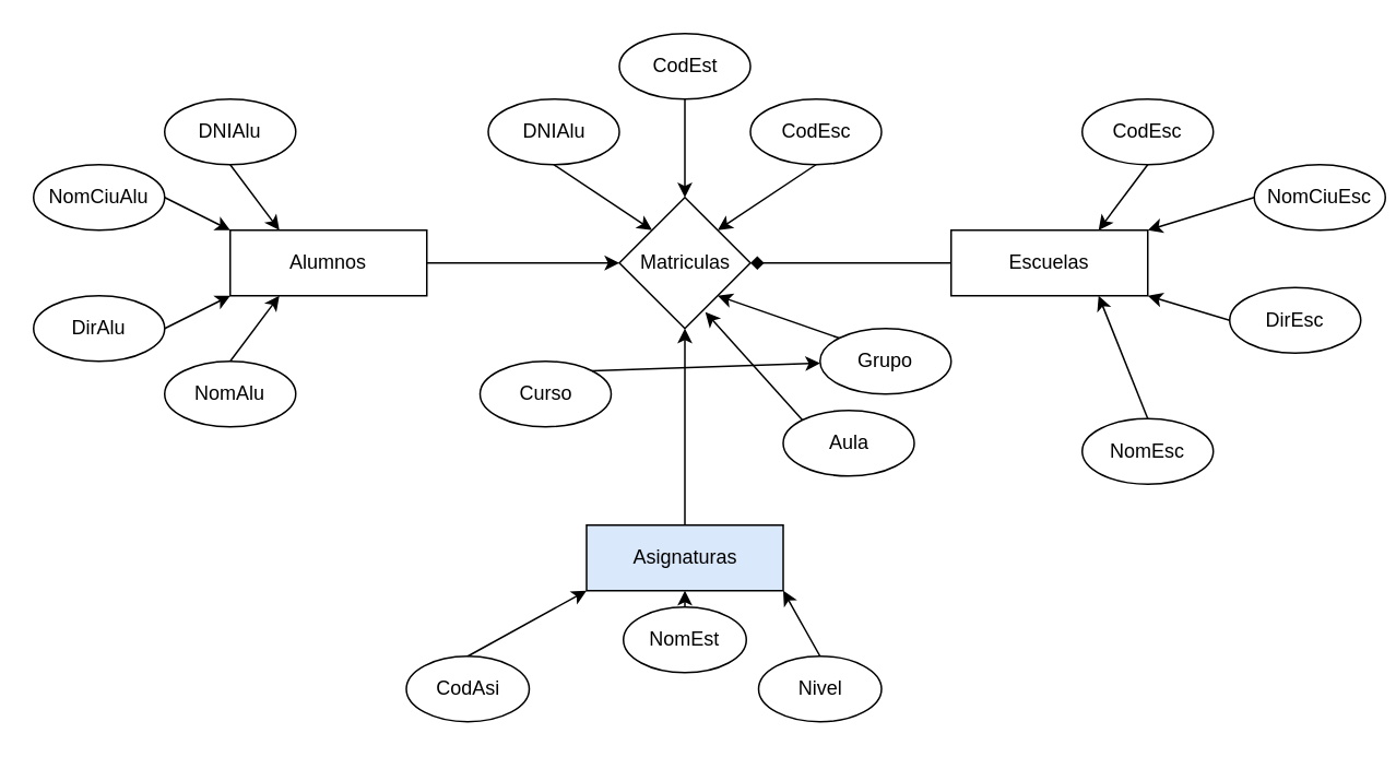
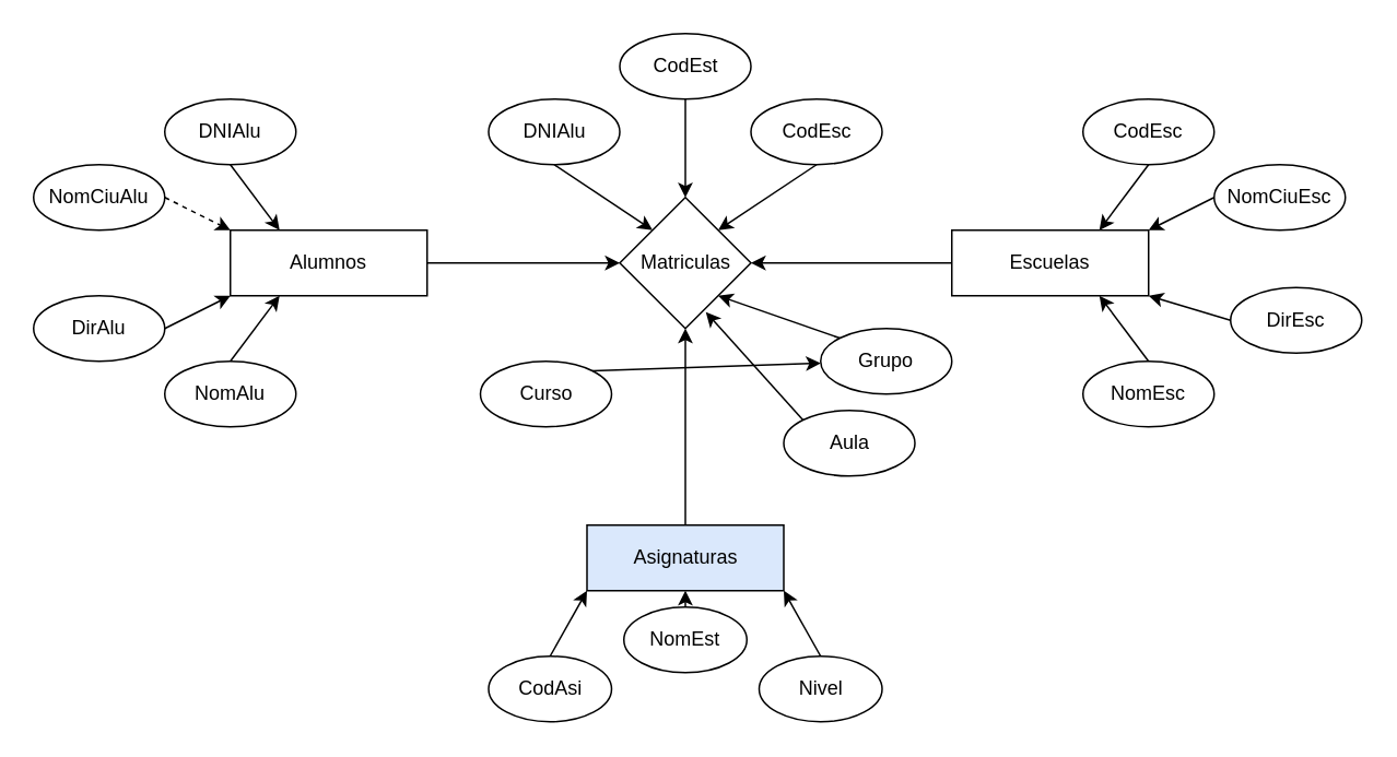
  <mxCell id="0" />
  <mxCell id="1" parent="0" />
  <mxCell id="2" value="Alumnos" style="rounded=0;whiteSpace=wrap;html=1;" parent="1" vertex="1"><mxGeometry x="140" y="140" width="120" height="40" as="geometry" /></mxCell>
  <mxCell id="3" value="DNIAlu" style="ellipse;whiteSpace=wrap;html=1;" parent="1" vertex="1"><mxGeometry x="100" y="60" width="80" height="40" as="geometry" /></mxCell>
  <mxCell id="4" value="" style="endArrow=classic;html=1;rounded=0;exitX=0.5;exitY=1;exitDx=0;exitDy=0;entryX=0.25;entryY=0;entryDx=0;entryDy=0;" parent="1" source="3" target="2" edge="1"><mxGeometry width="50" height="50" relative="1" as="geometry"><mxPoint x="540" y="510" as="sourcePoint" /><mxPoint x="590" y="460" as="targetPoint" /></mxGeometry></mxCell>
  <mxCell id="5" value="Escuelas" style="rounded=0;whiteSpace=wrap;html=1;" parent="1" vertex="1"><mxGeometry x="580" y="140" width="120" height="40" as="geometry" /></mxCell>
  <mxCell id="6" value="CodEsc" style="ellipse;whiteSpace=wrap;html=1;" parent="1" vertex="1"><mxGeometry x="660" y="60" width="80" height="40" as="geometry" /></mxCell>
  <mxCell id="7" value="" style="endArrow=classic;html=1;rounded=0;exitX=0.5;exitY=1;exitDx=0;exitDy=0;entryX=0.75;entryY=0;entryDx=0;entryDy=0;" parent="1" source="6" target="5" edge="1"><mxGeometry width="50" height="50" relative="1" as="geometry"><mxPoint x="5" y="620" as="sourcePoint" /><mxPoint x="30" y="670" as="targetPoint" /></mxGeometry></mxCell>
  <mxCell id="8" value="Asignaturas" style="rounded=0;whiteSpace=wrap;html=1;fillColor=#dae8fc;" parent="1" vertex="1"><mxGeometry x="357.5" y="320" width="120" height="40" as="geometry" /></mxCell>
- <mxCell id="9" value="CodAsi" style="ellipse;whiteSpace=wrap;html=1;" parent="1" vertex="1"><mxGeometry x="247.5" y="400" width="75" height="40" as="geometry" /></mxCell>
+ <mxCell id="9" value="CodAsi" style="ellipse;whiteSpace=wrap;html=1;" parent="1" vertex="1"><mxGeometry x="297.5" y="400" width="75" height="40" as="geometry" /></mxCell>
  <mxCell id="10" value="" style="endArrow=classic;html=1;rounded=0;exitX=0.5;exitY=0;exitDx=0;exitDy=0;entryX=0;entryY=1;entryDx=0;entryDy=0;" parent="1" source="9" target="8" edge="1"><mxGeometry width="50" height="50" relative="1" as="geometry"><mxPoint x="320" y="390" as="sourcePoint" /><mxPoint x="-72.5" y="1040" as="targetPoint" /></mxGeometry></mxCell>
  <mxCell id="11" value="Nom&lt;span style=&quot;background-color: transparent; color: light-dark(rgb(0, 0, 0), rgb(255, 255, 255));&quot;&gt;CiuAlu&lt;/span&gt;" style="ellipse;whiteSpace=wrap;html=1;" parent="1" vertex="1"><mxGeometry width="80" height="40" as="geometry" x="20" y="100" /></mxCell>
- <mxCell id="12" value="" style="endArrow=classic;html=1;rounded=0;exitX=1;exitY=0.5;exitDx=0;exitDy=0;entryX=0;entryY=0;entryDx=0;entryDy=0;" parent="1" source="11" target="2" edge="1"><mxGeometry width="50" height="50" relative="1" as="geometry"><mxPoint x="520" y="-70" as="sourcePoint" /><mxPoint x="130" y="140" as="targetPoint" /></mxGeometry></mxCell>
+ <mxCell id="12" value="" style="endArrow=classic;html=1;rounded=0;exitX=1;exitY=0.5;exitDx=0;exitDy=0;entryX=0;entryY=0;entryDx=0;entryDy=0;dashed=1;" parent="1" source="11" target="2" edge="1"><mxGeometry width="50" height="50" relative="1" as="geometry"><mxPoint x="520" y="-70" as="sourcePoint" /><mxPoint x="130" y="140" as="targetPoint" /></mxGeometry></mxCell>
  <mxCell id="13" value="NomAlu" style="ellipse;whiteSpace=wrap;html=1;" parent="1" vertex="1"><mxGeometry x="100" y="220" width="80" height="40" as="geometry" /></mxCell>
  <mxCell id="14" value="" style="endArrow=classic;html=1;rounded=0;exitX=0.5;exitY=0;exitDx=0;exitDy=0;entryX=0.25;entryY=1;entryDx=0;entryDy=0;" parent="1" source="13" target="2" edge="1"><mxGeometry width="50" height="50" relative="1" as="geometry"><mxPoint x="350" y="110" as="sourcePoint" /><mxPoint x="390" y="150" as="targetPoint" /></mxGeometry></mxCell>
  <mxCell id="15" value="DirAlu" style="ellipse;whiteSpace=wrap;html=1;" parent="1" vertex="1"><mxGeometry y="180" width="80" height="40" as="geometry" x="20" /></mxCell>
  <mxCell id="16" value="" style="endArrow=classic;html=1;rounded=0;entryX=0;entryY=1;entryDx=0;entryDy=0;exitX=1;exitY=0.5;exitDx=0;exitDy=0;" parent="1" source="15" target="2" edge="1"><mxGeometry width="50" height="50" relative="1" as="geometry"><mxPoint x="140" y="160" as="sourcePoint" /><mxPoint x="480" y="-50" as="targetPoint" /></mxGeometry></mxCell>
- <mxCell id="17" value="NomEsc" style="ellipse;whiteSpace=wrap;html=1;" parent="1" vertex="1"><mxGeometry x="660" y="255" width="80" height="40" as="geometry" /></mxCell>
+ <mxCell id="17" value="NomEsc" style="ellipse;whiteSpace=wrap;html=1;" parent="1" vertex="1"><mxGeometry x="660" y="220" width="80" height="40" as="geometry" /></mxCell>
  <mxCell id="18" value="" style="endArrow=classic;html=1;rounded=0;exitX=0.5;exitY=0;exitDx=0;exitDy=0;entryX=0.75;entryY=1;entryDx=0;entryDy=0;" parent="1" source="17" target="5" edge="1"><mxGeometry width="50" height="50" relative="1" as="geometry"><mxPoint x="110" y="230" as="sourcePoint" /><mxPoint x="150" y="190" as="targetPoint" /></mxGeometry></mxCell>
  <mxCell id="19" value="NomEst" style="ellipse;whiteSpace=wrap;html=1;" parent="1" vertex="1"><mxGeometry x="380" y="370" width="75" height="40" as="geometry" /></mxCell>
  <mxCell id="20" value="" style="endArrow=classic;html=1;rounded=0;exitX=0.5;exitY=0;exitDx=0;exitDy=0;entryX=0.5;entryY=1;entryDx=0;entryDy=0;" parent="1" source="19" target="8" edge="1"><mxGeometry width="50" height="50" relative="1" as="geometry"><mxPoint x="162.5" y="485" as="sourcePoint" /><mxPoint x="162.5" y="615" as="targetPoint" /></mxGeometry></mxCell>
  <mxCell id="21" value="Matriculas" style="rhombus;whiteSpace=wrap;html=1;" parent="1" vertex="1"><mxGeometry x="377.5" y="120" width="80" height="80" as="geometry" /></mxCell>
  <mxCell id="22" value="Nivel" style="ellipse;whiteSpace=wrap;html=1;" parent="1" vertex="1"><mxGeometry x="462.5" y="400" width="75" height="40" as="geometry" /></mxCell>
  <mxCell id="23" value="" style="endArrow=classic;html=1;rounded=0;exitX=0.5;exitY=0;exitDx=0;exitDy=0;entryX=0.5;entryY=1;entryDx=0;entryDy=0;" parent="1" source="8" target="21" edge="1"><mxGeometry width="50" height="50" relative="1" as="geometry"><mxPoint x="470" y="390" as="sourcePoint" /><mxPoint x="387.5" y="390" as="targetPoint" /></mxGeometry></mxCell>
  <mxCell id="24" value="Grupo" style="ellipse;whiteSpace=wrap;html=1;" parent="1" vertex="1"><mxGeometry x="500" y="200" width="80" height="40" as="geometry" /></mxCell>
  <mxCell id="25" value="Aula" style="ellipse;whiteSpace=wrap;html=1;" parent="1" vertex="1"><mxGeometry x="477.5" y="250" width="80" height="40" as="geometry" /></mxCell>
  <mxCell id="26" value="Curso" style="ellipse;whiteSpace=wrap;html=1;" parent="1" vertex="1"><mxGeometry x="292.5" y="220" width="80" height="40" as="geometry" /></mxCell>
  <mxCell id="27" value="DirEsc" style="ellipse;whiteSpace=wrap;html=1;" parent="1" vertex="1"><mxGeometry x="750" y="175" width="80" height="40" as="geometry" /></mxCell>
  <mxCell id="28" value="" style="endArrow=classic;html=1;rounded=0;entryX=1;entryY=1;entryDx=0;entryDy=0;exitX=0;exitY=0.5;exitDx=0;exitDy=0;" parent="1" source="27" target="5" edge="1"><mxGeometry width="50" height="50" relative="1" as="geometry"><mxPoint x="110" y="170" as="sourcePoint" /><mxPoint x="150" y="170" as="targetPoint" /></mxGeometry></mxCell>
- <mxCell id="29" value="Nom&lt;span style=&quot;background-color: transparent; color: light-dark(rgb(0, 0, 0), rgb(255, 255, 255));&quot;&gt;CiuEsc&lt;/span&gt;" style="ellipse;whiteSpace=wrap;html=1;" parent="1" vertex="1"><mxGeometry x="765" y="100" width="80" height="40" as="geometry" /></mxCell>
+ <mxCell id="29" value="Nom&lt;span style=&quot;background-color: transparent; color: light-dark(rgb(0, 0, 0), rgb(255, 255, 255));&quot;&gt;CiuEsc&lt;/span&gt;" style="ellipse;whiteSpace=wrap;html=1;" parent="1" vertex="1"><mxGeometry x="740" width="80" height="40" as="geometry" y="100" /></mxCell>
  <mxCell id="30" value="" style="endArrow=classic;html=1;rounded=0;exitX=0;exitY=0.5;exitDx=0;exitDy=0;entryX=1;entryY=0;entryDx=0;entryDy=0;" parent="1" source="29" target="5" edge="1"><mxGeometry width="50" height="50" relative="1" as="geometry"><mxPoint x="110" y="110" as="sourcePoint" /><mxPoint x="590" y="90" as="targetPoint" /></mxGeometry></mxCell>
  <mxCell id="31" value="" style="endArrow=classic;html=1;rounded=0;entryX=0;entryY=0.5;entryDx=0;entryDy=0;exitX=1;exitY=0.5;exitDx=0;exitDy=0;" parent="1" source="2" target="21" edge="1"><mxGeometry width="50" height="50" relative="1" as="geometry"><mxPoint x="310" y="160" as="sourcePoint" /><mxPoint x="570" y="300" as="targetPoint" /></mxGeometry></mxCell>
- <mxCell id="32" value="" style="endArrow=diamond;html=1;rounded=0;entryX=1;entryY=0.5;entryDx=0;entryDy=0;exitX=0;exitY=0.5;exitDx=0;exitDy=0;" parent="1" source="5" target="21" edge="1"><mxGeometry width="50" height="50" relative="1" as="geometry"><mxPoint x="310" y="170" as="sourcePoint" /><mxPoint x="388" y="170" as="targetPoint" /></mxGeometry></mxCell>
+ <mxCell id="32" value="" style="endArrow=classic;html=1;rounded=0;entryX=1;entryY=0.5;entryDx=0;entryDy=0;exitX=0;exitY=0.5;exitDx=0;exitDy=0;" parent="1" source="5" target="21" edge="1"><mxGeometry width="50" height="50" relative="1" as="geometry"><mxPoint x="310" y="170" as="sourcePoint" /><mxPoint x="388" y="170" as="targetPoint" /></mxGeometry></mxCell>
  <mxCell id="33" value="" style="endArrow=classic;html=1;rounded=0;exitX=0.5;exitY=0;exitDx=0;exitDy=0;entryX=1;entryY=1;entryDx=0;entryDy=0;" parent="1" source="22" target="8" edge="1"><mxGeometry width="50" height="50" relative="1" as="geometry"><mxPoint x="290" y="330" as="sourcePoint" /><mxPoint x="370" y="130" as="targetPoint" /></mxGeometry></mxCell>
  <mxCell id="34" value="" style="endArrow=classic;html=1;rounded=0;exitX=0;exitY=0;exitDx=0;exitDy=0;entryX=1;entryY=1;entryDx=0;entryDy=0;" parent="1" source="24" target="21" edge="1"><mxGeometry width="50" height="50" relative="1" as="geometry"><mxPoint x="350" y="110" as="sourcePoint" /><mxPoint x="480" y="130" as="targetPoint" /></mxGeometry></mxCell>
  <mxCell id="35" value="" style="endArrow=classic;html=1;rounded=0;exitX=1;exitY=0;exitDx=0;exitDy=0;" parent="1" source="26" target="24" edge="1"><mxGeometry width="50" height="50" relative="1" as="geometry"><mxPoint x="350" y="110" as="sourcePoint" /><mxPoint x="407" y="190" as="targetPoint" /></mxGeometry></mxCell>
  <mxCell id="36" value="" style="endArrow=classic;html=1;rounded=0;exitX=0;exitY=0;exitDx=0;exitDy=0;entryX=0.656;entryY=0.875;entryDx=0;entryDy=0;entryPerimeter=0;" parent="1" source="25" target="21" edge="1"><mxGeometry width="50" height="50" relative="1" as="geometry"><mxPoint x="388" y="60" as="sourcePoint" /><mxPoint x="470" y="240" as="targetPoint" /></mxGeometry></mxCell>
  <mxCell id="37" value="DNIAlu" style="ellipse;whiteSpace=wrap;html=1;" parent="1" vertex="1"><mxGeometry x="297.5" y="60" width="80" height="40" as="geometry" /></mxCell>
  <mxCell id="38" value="CodEst" style="ellipse;whiteSpace=wrap;html=1;" parent="1" vertex="1"><mxGeometry x="377.5" y="20" width="80" height="40" as="geometry" /></mxCell>
  <mxCell id="39" value="CodEsc" style="ellipse;whiteSpace=wrap;html=1;" parent="1" vertex="1"><mxGeometry x="457.5" y="60" width="80" height="40" as="geometry" /></mxCell>
  <mxCell id="40" value="" style="endArrow=classic;html=1;rounded=0;entryX=0;entryY=0;entryDx=0;entryDy=0;exitX=0.5;exitY=1;exitDx=0;exitDy=0;" parent="1" source="37" target="21" edge="1"><mxGeometry width="50" height="50" relative="1" as="geometry"><mxPoint x="270" y="170" as="sourcePoint" /><mxPoint x="388" y="170" as="targetPoint" /></mxGeometry></mxCell>
  <mxCell id="41" value="" style="endArrow=classic;html=1;rounded=0;entryX=1;entryY=0;entryDx=0;entryDy=0;exitX=0.5;exitY=1;exitDx=0;exitDy=0;" parent="1" source="39" target="21" edge="1"><mxGeometry width="50" height="50" relative="1" as="geometry"><mxPoint x="348" y="110" as="sourcePoint" /><mxPoint x="408" y="150" as="targetPoint" /></mxGeometry></mxCell>
  <mxCell id="42" value="" style="endArrow=classic;html=1;rounded=0;entryX=0.5;entryY=0;entryDx=0;entryDy=0;exitX=0.5;exitY=1;exitDx=0;exitDy=0;" parent="1" source="38" target="21" edge="1"><mxGeometry width="50" height="50" relative="1" as="geometry"><mxPoint x="508" y="110" as="sourcePoint" /><mxPoint x="448" y="150" as="targetPoint" /></mxGeometry></mxCell>
